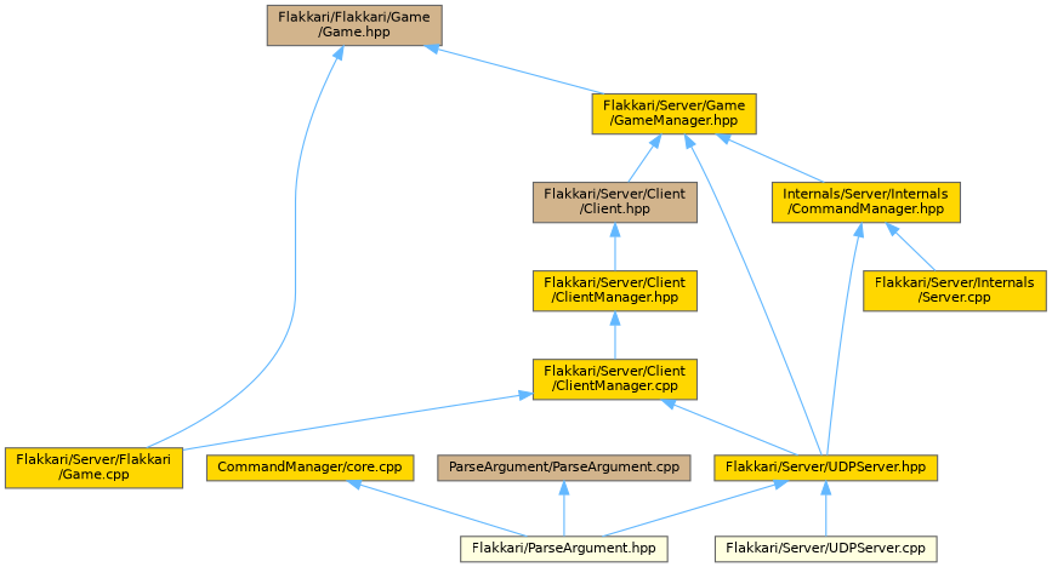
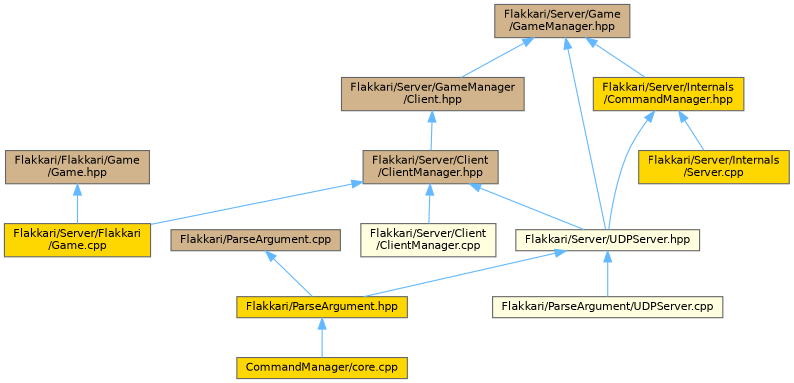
  digraph {
    node [color=grey40 fillcolor=gold fontname=Helvetica fontsize=10 shape=box style=filled]
    edge [color=steelblue1 dir=back fontname=Helvetica fontsize=10 labelfontname=Helvetica labelfontsize=10 style=solid]
    n1 [color=gray40 fillcolor=tan fontcolor=black height=0.2 label="Flakkari/Flakkari/Game\l/Game.hpp" width=0.4]
    n2 [height=0.2 label="Flakkari/Server/Flakkari\l/Game.cpp" width=0.4]
-   n3 [height=0.2 label="Flakkari/Server/Game\l/GameManager.hpp" width=0.4]
-   n4 [fillcolor=tan height=0.2 label="Flakkari/Server/Client\l/Client.hpp" width=0.4]
-   n5 [height=0.2 label="Flakkari/Server/UDPServer.hpp" width=0.4]
-   n6 [height=0.2 label="Internals/Server/Internals\l/CommandManager.hpp" width=0.4]
-   n7 [height=0.2 label="Flakkari/Server/Client\l/ClientManager.hpp" width=0.4]
-   n8 [height=0.2 label="Flakkari/Server/Client\l/ClientManager.cpp" width=0.4]
-   n9 [fillcolor=lightyellow height=0.2 label="Flakkari/ParseArgument.hpp" width=0.4]
-   n10 [fillcolor=lightyellow height=0.2 label="Flakkari/Server/UDPServer.cpp" width=0.4]
+   n3 [fillcolor=tan height=0.2 label="Flakkari/Server/Game\l/GameManager.hpp" width=0.4]
+   n4 [fillcolor=tan height=0.2 label="Flakkari/Server/GameManager\l/Client.hpp" width=0.4]
+   n5 [fillcolor=lightyellow height=0.2 label="Flakkari/Server/UDPServer.hpp" width=0.4]
+   n6 [height=0.2 label="Flakkari/Server/Internals\l/CommandManager.hpp" width=0.4]
+   n7 [fillcolor=tan height=0.2 label="Flakkari/Server/Client\l/ClientManager.hpp" width=0.4]
+   n8 [fillcolor=lightyellow height=0.2 label="Flakkari/Server/Client\l/ClientManager.cpp" width=0.4]
+   n9 [height=0.2 label="Flakkari/ParseArgument.hpp" width=0.4]
+   n10 [fillcolor=lightyellow height=0.2 label="Flakkari/ParseArgument/UDPServer.cpp" width=0.4]
    n11 [height=0.2 label="Flakkari/Server/Internals\l/Server.cpp" width=0.4]
    n12 [height=0.2 label="CommandManager/core.cpp" width=0.4]
-   n13 [fillcolor=tan height=0.2 label="ParseArgument/ParseArgument.cpp" width=0.4]
+   n13 [fillcolor=tan height=0.2 label="Flakkari/ParseArgument.cpp" width=0.4]
    n1 -> n2
-   n1 -> n3
    n3 -> n4
    n3 -> n5
    n3 -> n6
    n4 -> n7
    n5 -> n9
    n5 -> n10
    n6 -> n5
    n6 -> n11
-   n8 -> n2
-   n8 -> n5
+   n7 -> n2
+   n7 -> n5
    n7 -> n8
-   n12 -> n9
+   n9 -> n12
    n13 -> n9
  }
